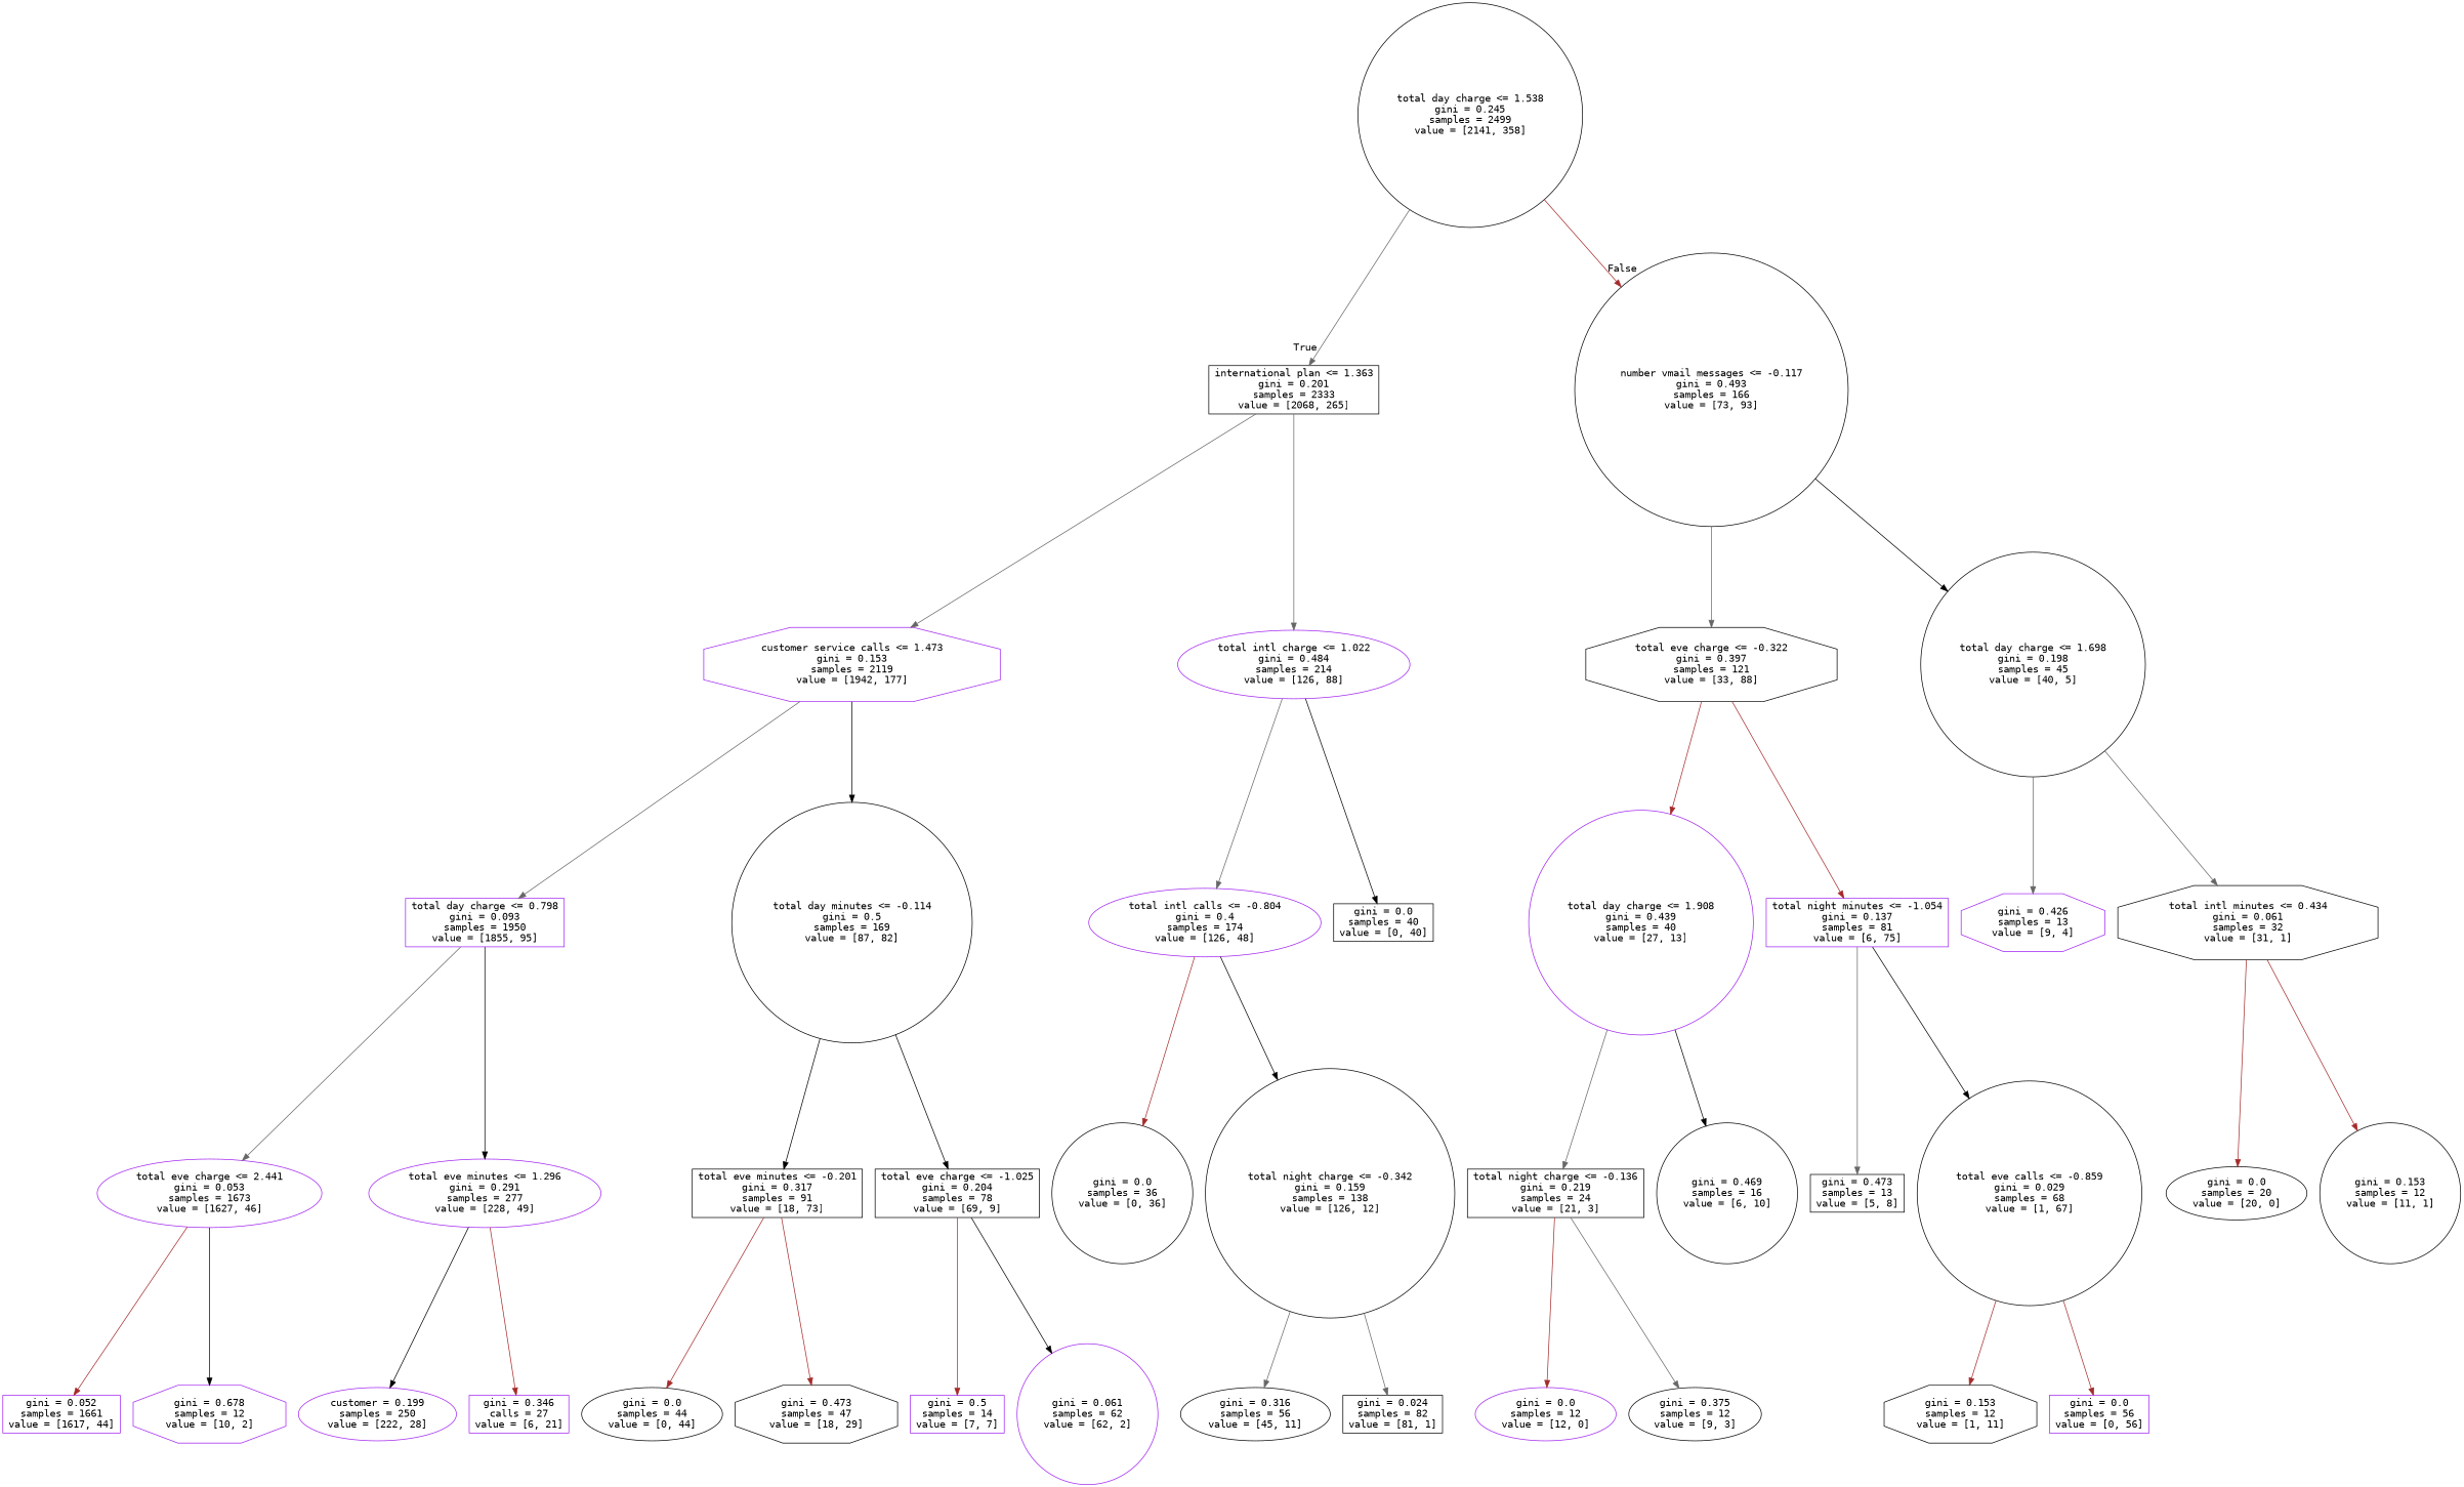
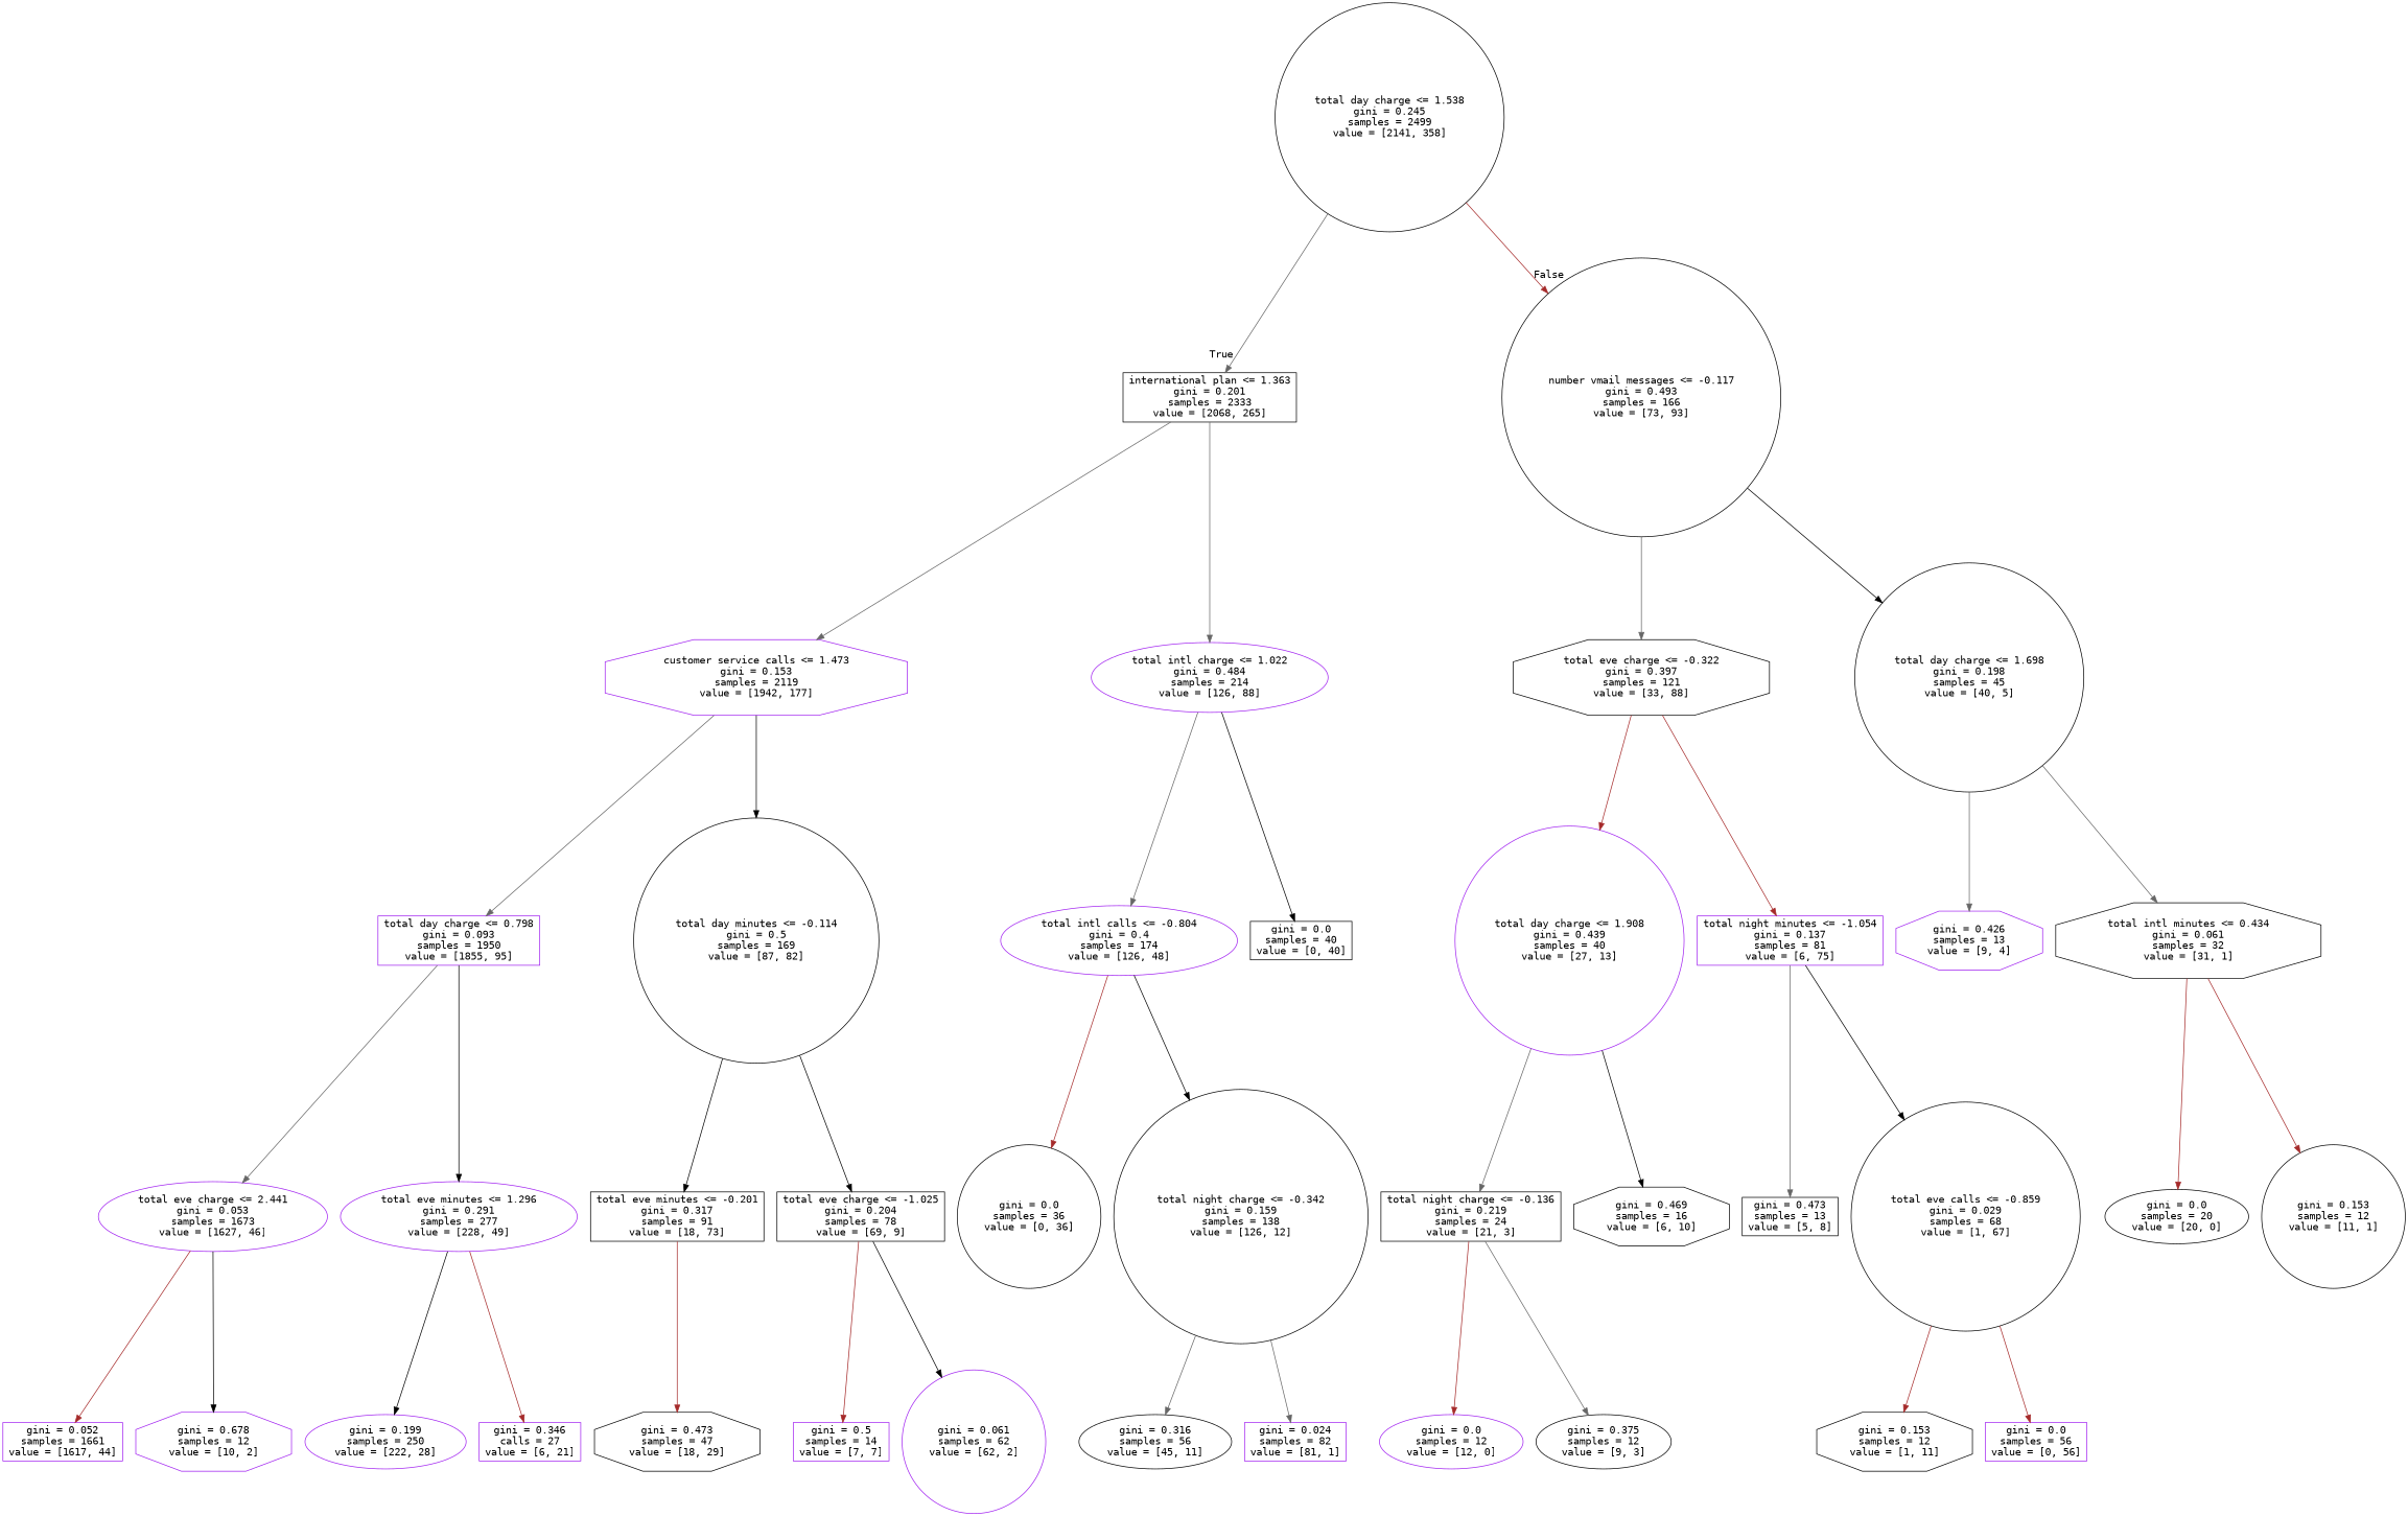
  digraph {
    fontname="DejaVu Sans Mono"
    node [color=black fontname="DejaVu Sans Mono" shape=box]
    edge [color=gray40 fontname="DejaVu Sans Mono"]
    n1 [label="total day charge <= 1.538\ngini = 0.245\nsamples = 2499\nvalue = [2141, 358]" shape=circle]
    n2 [label="international plan <= 1.363\ngini = 0.201\nsamples = 2333\nvalue = [2068, 265]"]
    n3 [label="number vmail messages <= -0.117\ngini = 0.493\nsamples = 166\nvalue = [73, 93]" shape=circle]
    n4 [color=purple label="customer service calls <= 1.473\ngini = 0.153\nsamples = 2119\nvalue = [1942, 177]" shape=octagon]
    n5 [color=purple label="total intl charge <= 1.022\ngini = 0.484\nsamples = 214\nvalue = [126, 88]" shape=ellipse]
    n6 [label="total eve charge <= -0.322\ngini = 0.397\nsamples = 121\nvalue = [33, 88]" shape=octagon]
    n7 [label="total day charge <= 1.698\ngini = 0.198\nsamples = 45\nvalue = [40, 5]" shape=circle]
    n8 [color=purple label="total day charge <= 0.798\ngini = 0.093\nsamples = 1950\nvalue = [1855, 95]"]
    n9 [label="total day minutes <= -0.114\ngini = 0.5\nsamples = 169\nvalue = [87, 82]" shape=circle]
    n10 [color=purple label="total intl calls <= -0.804\ngini = 0.4\nsamples = 174\nvalue = [126, 48]" shape=ellipse]
    n11 [label="gini = 0.0\nsamples = 40\nvalue = [0, 40]"]
    n12 [color=purple label="total eve charge <= 2.441\ngini = 0.053\nsamples = 1673\nvalue = [1627, 46]" shape=ellipse]
    n13 [color=purple label="total eve minutes <= 1.296\ngini = 0.291\nsamples = 277\nvalue = [228, 49]" shape=ellipse]
    n14 [label="total eve minutes <= -0.201\ngini = 0.317\nsamples = 91\nvalue = [18, 73]"]
    n15 [label="total eve charge <= -1.025\ngini = 0.204\nsamples = 78\nvalue = [69, 9]"]
    n16 [color=purple label="gini = 0.052\nsamples = 1661\nvalue = [1617, 44]"]
    n17 [color=purple label="gini = 0.678\nsamples = 12\nvalue = [10, 2]" shape=octagon]
-   n18 [color=purple label="customer = 0.199\nsamples = 250\nvalue = [222, 28]" shape=ellipse]
+   n18 [color=purple label="gini = 0.199\nsamples = 250\nvalue = [222, 28]" shape=ellipse]
    n19 [color=purple label="gini = 0.346\ncalls = 27\nvalue = [6, 21]"]
-   n20 [label="gini = 0.0\nsamples = 44\nvalue = [0, 44]" shape=ellipse]
    n21 [label="gini = 0.473\nsamples = 47\nvalue = [18, 29]" shape=octagon]
    n22 [color=purple label="gini = 0.5\nsamples = 14\nvalue = [7, 7]"]
    n23 [color=purple label="gini = 0.061\nsamples = 62\nvalue = [62, 2]" shape=circle]
    n24 [label="gini = 0.0\nsamples = 36\nvalue = [0, 36]" shape=circle]
    n25 [label="total night charge <= -0.342\ngini = 0.159\nsamples = 138\nvalue = [126, 12]" shape=circle]
    n26 [label="gini = 0.316\nsamples = 56\nvalue = [45, 11]" shape=ellipse]
-   n27 [label="gini = 0.024\nsamples = 82\nvalue = [81, 1]"]
+   n27 [color=purple label="gini = 0.024\nsamples = 82\nvalue = [81, 1]"]
    n28 [color=purple label="total day charge <= 1.908\ngini = 0.439\nsamples = 40\nvalue = [27, 13]" shape=circle]
    n29 [color=purple label="total night minutes <= -1.054\ngini = 0.137\nsamples = 81\nvalue = [6, 75]"]
    n30 [color=purple label="gini = 0.426\nsamples = 13\nvalue = [9, 4]" shape=octagon]
    n31 [label="total intl minutes <= 0.434\ngini = 0.061\nsamples = 32\nvalue = [31, 1]" shape=octagon]
    n32 [label="total night charge <= -0.136\ngini = 0.219\nsamples = 24\nvalue = [21, 3]"]
-   n33 [label="gini = 0.469\nsamples = 16\nvalue = [6, 10]" shape=circle]
+   n33 [label="gini = 0.469\nsamples = 16\nvalue = [6, 10]" shape=octagon]
    n34 [label="gini = 0.473\nsamples = 13\nvalue = [5, 8]"]
    n35 [label="total eve calls <= -0.859\ngini = 0.029\nsamples = 68\nvalue = [1, 67]" shape=circle]
    n36 [color=purple label="gini = 0.0\nsamples = 12\nvalue = [12, 0]" shape=ellipse]
    n37 [label="gini = 0.375\nsamples = 12\nvalue = [9, 3]" shape=ellipse]
    n38 [label="gini = 0.153\nsamples = 12\nvalue = [1, 11]" shape=octagon]
    n39 [color=purple label="gini = 0.0\nsamples = 56\nvalue = [0, 56]"]
    n40 [label="gini = 0.0\nsamples = 20\nvalue = [20, 0]" shape=ellipse]
    n41 [label="gini = 0.153\nsamples = 12\nvalue = [11, 1]" shape=circle]
    n1 -> n2 [headlabel=True labelangle=45 labeldistance=2.5]
    n1 -> n3 [color=brown headlabel=False labelangle=-45 labeldistance=2.5]
    n2 -> n4
    n2 -> n5
    n3 -> n6
    n3 -> n7 [color=black]
    n4 -> n8
    n4 -> n9 [color=black]
    n5 -> n10
    n5 -> n11 [color=black]
    n6 -> n28 [color=brown]
    n6 -> n29 [color=brown]
    n7 -> n30
    n7 -> n31
    n8 -> n12
    n8 -> n13 [color=black]
    n9 -> n14 [color=black]
    n9 -> n15 [color=black]
    n10 -> n24 [color=brown]
    n10 -> n25 [color=black]
    n12 -> n16 [color=brown]
    n12 -> n17 [color=black]
    n13 -> n18 [color=black]
    n13 -> n19 [color=brown]
-   n14 -> n20 [color=brown]
    n14 -> n21 [color=brown]
    n15 -> n22 [color=brown]
    n15 -> n23 [color=black]
    n25 -> n26
    n25 -> n27
    n28 -> n32
    n28 -> n33 [color=black]
    n29 -> n34
    n29 -> n35 [color=black]
    n31 -> n40 [color=brown]
    n31 -> n41 [color=brown]
    n32 -> n36 [color=brown]
    n32 -> n37
    n35 -> n38 [color=brown]
    n35 -> n39 [color=brown]
  }
